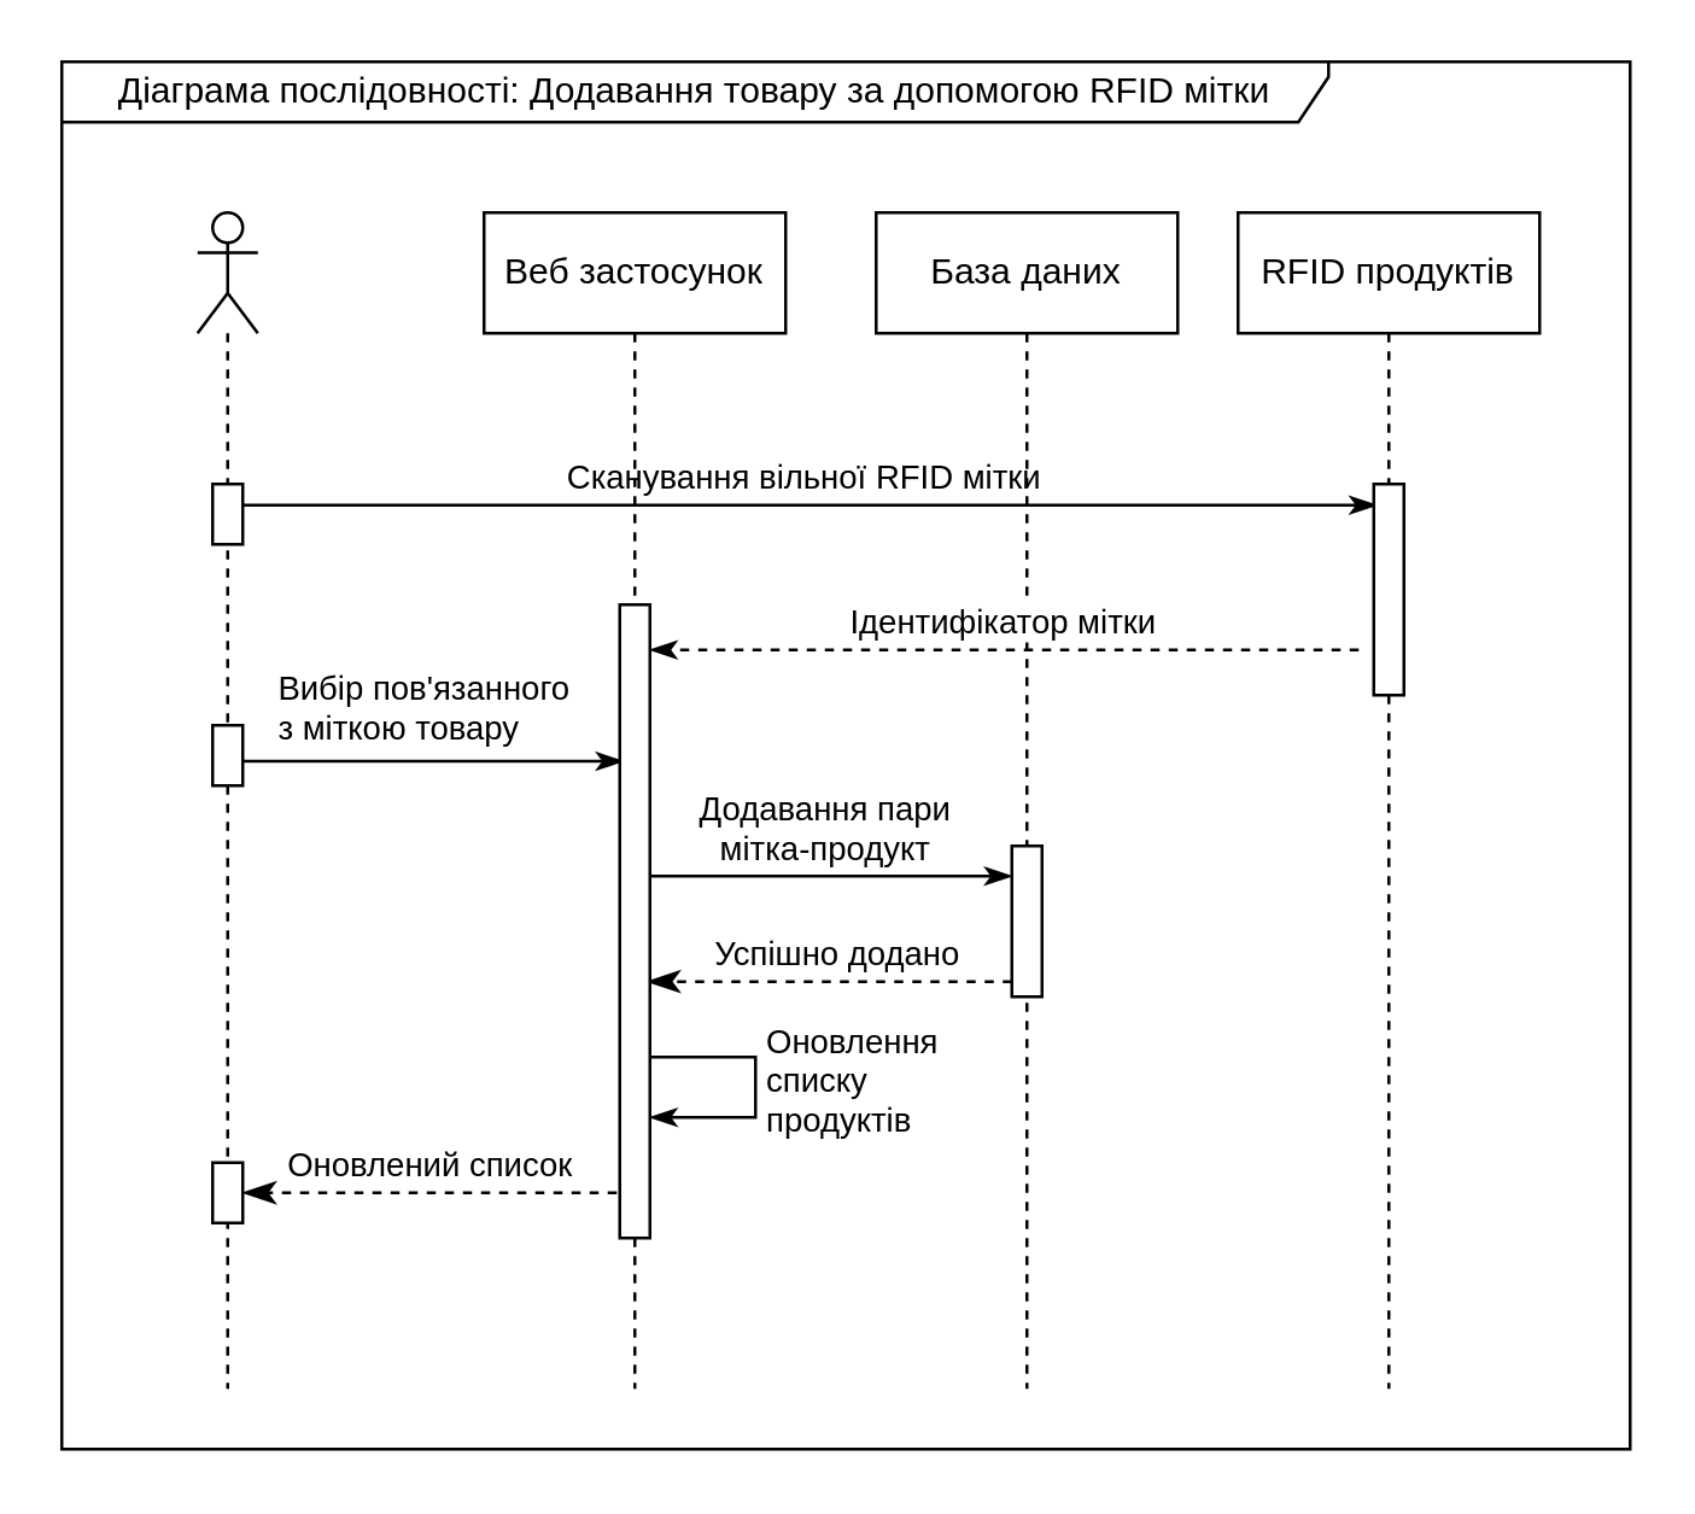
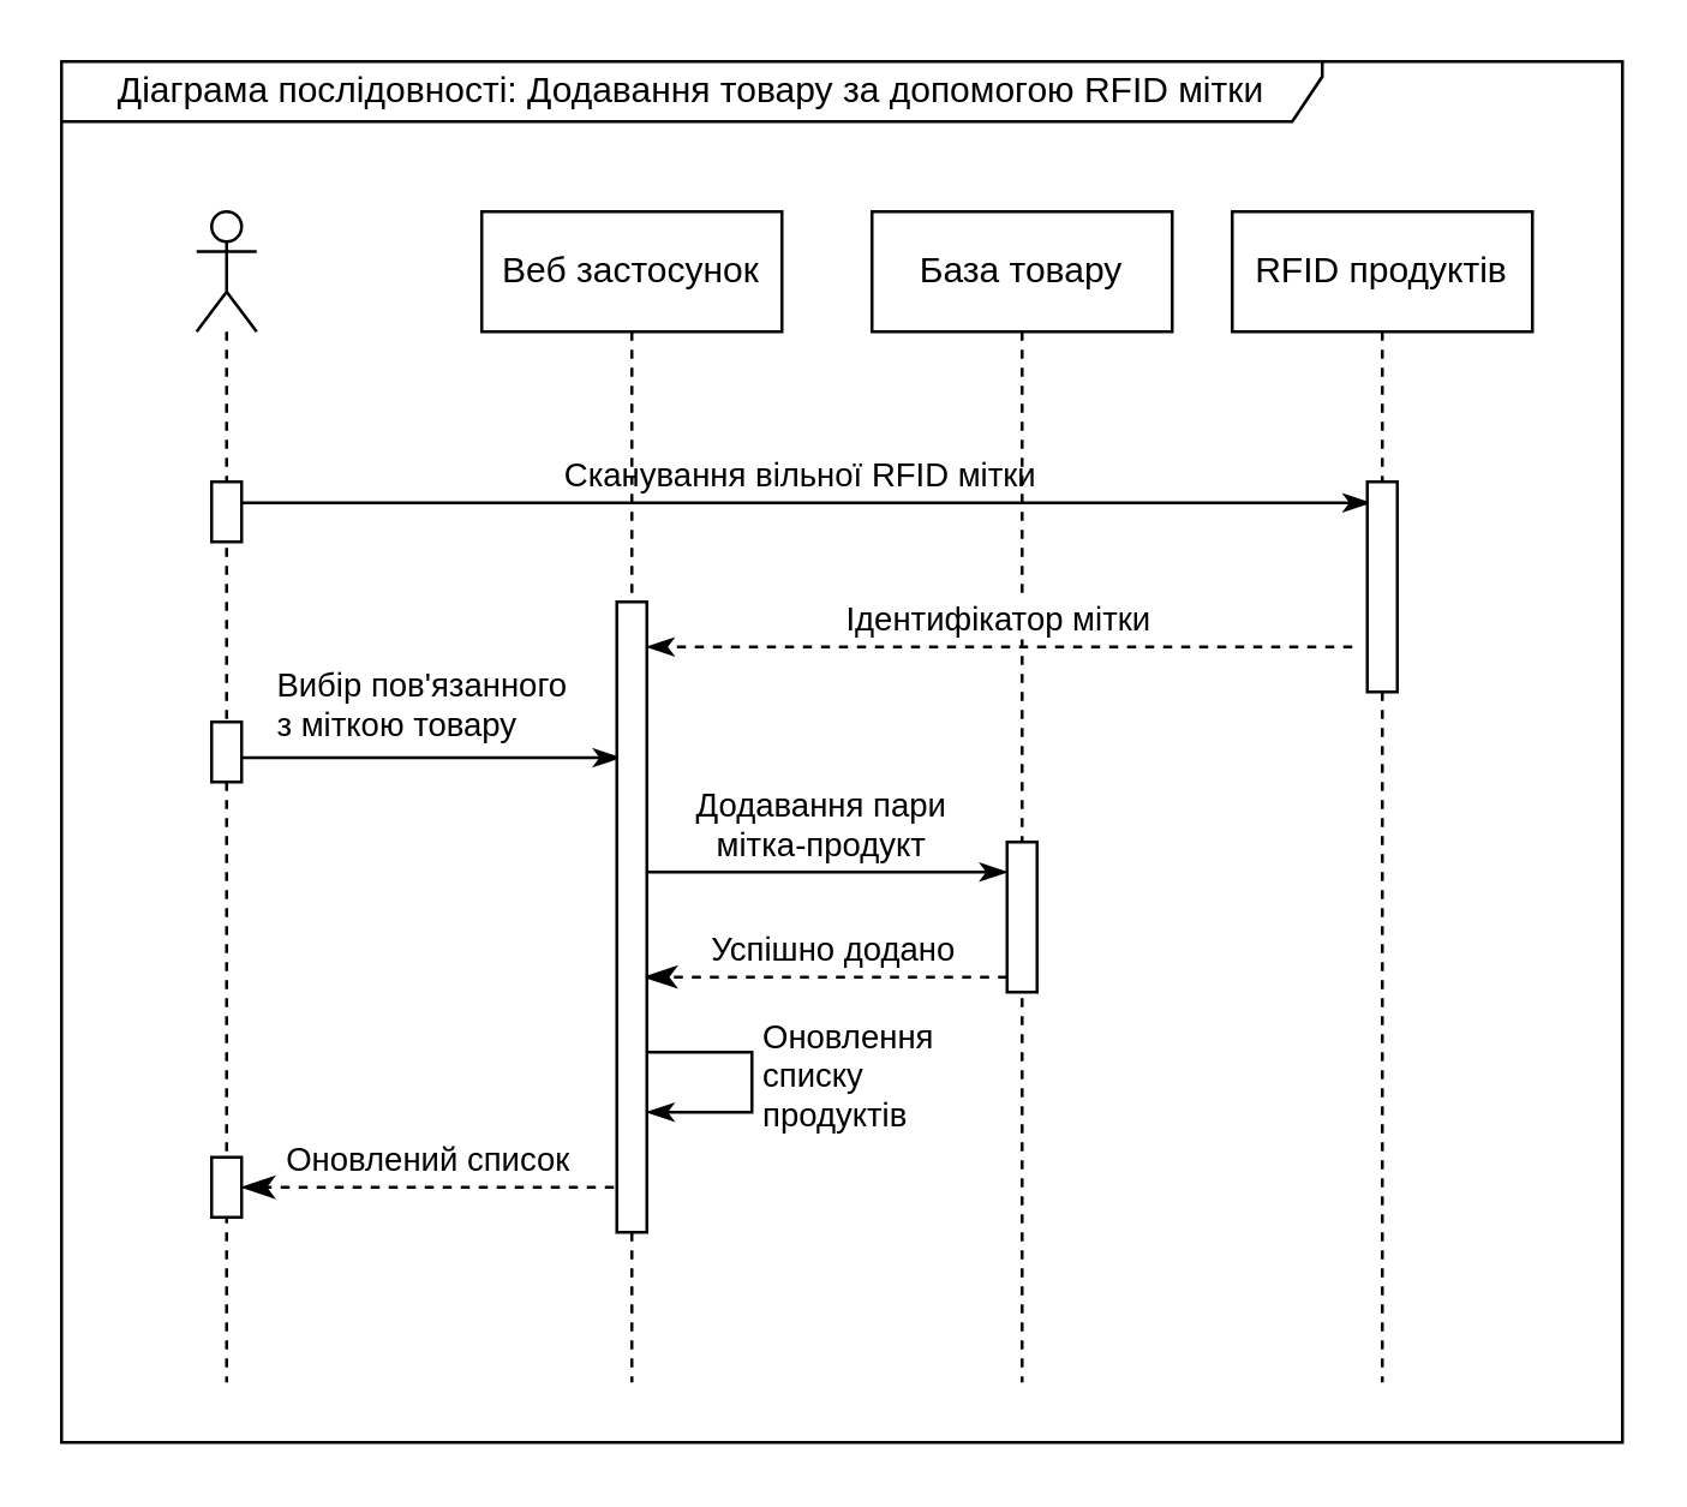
  <mxCell id="0" />
  <mxCell id="1" parent="0" />
  <mxCell id="2" value="Діаграма послідовності: Додавання товару за допомогою RFID мітки" style="shape=umlFrame;whiteSpace=wrap;html=1;width=420;height=20;" parent="1" vertex="1"><mxGeometry x="20" y="20" width="520" height="460" as="geometry" /></mxCell>
  <mxCell id="3" value="Оновлення &lt;br&gt;списку &lt;br&gt;продуктів" style="edgeStyle=orthogonalEdgeStyle;html=1;align=left;spacingLeft=2;endArrow=classicThin;rounded=0;endFill=1;" parent="1" edge="1"><mxGeometry relative="1" as="geometry"><mxPoint x="210" y="350" as="sourcePoint" /><Array as="points"><mxPoint x="250" y="350" /><mxPoint x="250" y="370" /><mxPoint x="215" y="370" /></Array><mxPoint x="215" y="370" as="targetPoint" /></mxGeometry></mxCell>
  <mxCell id="4" value="Додавання пари &lt;br&gt;мітка-продукт" style="html=1;verticalAlign=bottom;endArrow=classicThin;entryX=0;entryY=0;endFill=1;" parent="1" edge="1"><mxGeometry relative="1" as="geometry"><mxPoint x="209.81" y="290" as="sourcePoint" /><mxPoint x="335" y="290" as="targetPoint" /></mxGeometry></mxCell>
  <mxCell id="5" value="Успішно додано" style="html=1;verticalAlign=bottom;endArrow=classicThin;dashed=1;endSize=8;exitX=0.6;exitY=0.9;exitDx=0;exitDy=0;exitPerimeter=0;endFill=1;entryX=0.9;entryY=0.595;entryDx=0;entryDy=0;entryPerimeter=0;" parent="1" source="12" target="18" edge="1"><mxGeometry relative="1" as="geometry"><mxPoint x="265" y="386" as="targetPoint" /></mxGeometry></mxCell>
  <mxCell id="6" value="&lt;div style=&quot;text-align: left&quot;&gt;Сканування вільної RFID мітки&lt;/div&gt;" style="html=1;verticalAlign=bottom;endArrow=classicThin;entryX=0.5;entryY=0.152;entryDx=0;entryDy=0;entryPerimeter=0;endFill=1;" parent="1" edge="1"><mxGeometry width="80" relative="1" as="geometry"><mxPoint x="74.81" y="166.992" as="sourcePoint" /><mxPoint x="456" y="166.992" as="targetPoint" /></mxGeometry></mxCell>
  <mxCell id="7" value="&lt;div style=&quot;text-align: left&quot;&gt;Вибір пов'язанного &lt;br&gt;з міткою товару&lt;/div&gt;" style="html=1;verticalAlign=bottom;endArrow=classicThin;entryX=0.119;entryY=0.624;entryDx=0;entryDy=0;entryPerimeter=0;endFill=1;" parent="1" edge="1"><mxGeometry x="-0.049" y="2" width="80" relative="1" as="geometry"><mxPoint x="80.024" y="251.92" as="sourcePoint" /><mxPoint x="206.19" y="251.92" as="targetPoint" /><mxPoint as="offset" /></mxGeometry></mxCell>
  <mxCell id="8" value="Веб застосунок" style="shape=umlLifeline;perimeter=lifelinePerimeter;whiteSpace=wrap;html=1;container=1;collapsible=0;recursiveResize=0;outlineConnect=0;" parent="1" vertex="1"><mxGeometry x="160" y="70" width="100" height="390" as="geometry" /></mxCell>
  <mxCell id="9" value="RFID продуктів" style="shape=umlLifeline;perimeter=lifelinePerimeter;whiteSpace=wrap;html=1;container=1;collapsible=0;recursiveResize=0;outlineConnect=0;" parent="1" vertex="1"><mxGeometry x="410" y="70" width="100" height="390" as="geometry" /></mxCell>
  <mxCell id="10" value="" style="html=1;points=[];perimeter=orthogonalPerimeter;" parent="9" vertex="1"><mxGeometry x="45" y="90" width="10" height="70" as="geometry" /></mxCell>
- <mxCell id="11" value="База даних" style="shape=umlLifeline;perimeter=lifelinePerimeter;whiteSpace=wrap;html=1;container=1;collapsible=0;recursiveResize=0;outlineConnect=0;" parent="1" vertex="1"><mxGeometry x="290" y="70" width="100" height="390" as="geometry" /></mxCell>
+ <mxCell id="11" value="База товару" style="shape=umlLifeline;perimeter=lifelinePerimeter;whiteSpace=wrap;html=1;container=1;collapsible=0;recursiveResize=0;outlineConnect=0;" parent="1" vertex="1"><mxGeometry x="290" y="70" width="100" height="390" as="geometry" /></mxCell>
  <mxCell id="12" value="" style="html=1;points=[];perimeter=orthogonalPerimeter;" parent="11" vertex="1"><mxGeometry x="45" y="210" width="10" height="50" as="geometry" /></mxCell>
  <mxCell id="13" value="" style="shape=umlLifeline;participant=umlActor;perimeter=lifelinePerimeter;whiteSpace=wrap;html=1;container=1;collapsible=0;recursiveResize=0;verticalAlign=top;spacingTop=36;labelBackgroundColor=#ffffff;outlineConnect=0;" parent="1" vertex="1"><mxGeometry x="65" y="70" width="20" height="390" as="geometry" /></mxCell>
  <mxCell id="14" value="" style="html=1;points=[];perimeter=orthogonalPerimeter;" parent="13" vertex="1"><mxGeometry x="5" y="90" width="10" height="20" as="geometry" /></mxCell>
  <mxCell id="15" value="" style="html=1;points=[];perimeter=orthogonalPerimeter;" parent="13" vertex="1"><mxGeometry x="5" y="170" width="10" height="20" as="geometry" /></mxCell>
  <mxCell id="16" value="" style="html=1;points=[];perimeter=orthogonalPerimeter;" vertex="1" parent="13"><mxGeometry x="5" y="315" width="10" height="20" as="geometry" /></mxCell>
  <mxCell id="17" value="Ідентифікатор мітки" style="html=1;verticalAlign=bottom;endArrow=classicThin;dashed=1;endFill=1;" parent="1" edge="1"><mxGeometry relative="1" as="geometry"><mxPoint x="450" y="215" as="sourcePoint" /><mxPoint x="215" y="215" as="targetPoint" /></mxGeometry></mxCell>
  <mxCell id="18" value="" style="html=1;points=[];perimeter=orthogonalPerimeter;" parent="1" vertex="1"><mxGeometry x="205" y="200" width="10" height="210" as="geometry" /></mxCell>
  <mxCell id="19" value="Оновлений список" style="html=1;verticalAlign=bottom;endArrow=classicThin;dashed=1;endSize=8;exitX=0.6;exitY=0.9;exitDx=0;exitDy=0;exitPerimeter=0;endFill=1;" edge="1" parent="1"><mxGeometry relative="1" as="geometry"><mxPoint x="80" y="395" as="targetPoint" /><mxPoint x="204" y="395" as="sourcePoint" /></mxGeometry></mxCell>
